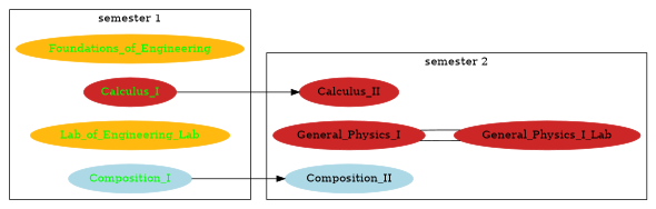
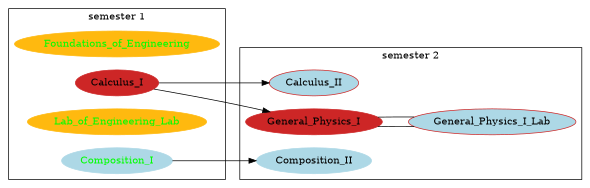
  digraph {
    rankdir=LR
    node [color=firebrick3 style=filled]
    Foundations_of_Engineering [color=darkgoldenrod1 fontcolor=green]
-   Calculus_I [fontcolor=green]
+   Calculus_I [fontcolor=black]
    n3 [color=darkgoldenrod1 fontcolor=green label=Lab_of_Engineering_Lab]
    Composition_I [color=lightblue fontcolor=green]
-   Calculus_II
+   Calculus_II [fillcolor=lightblue]
    General_Physics_I
    Composition_II [color=lightblue]
-   General_Physics_I_Lab
+   General_Physics_I_Lab [fillcolor=lightblue]
    subgraph cluster_1 {
      label="semester 1"
      Foundations_of_Engineering
      Calculus_I
      n3
      Composition_I
    }
    subgraph cluster_2 {
      label="semester 2"
      Calculus_II
      General_Physics_I
      Composition_II
      General_Physics_I_Lab
    }
    Calculus_I -> Calculus_II
+   Calculus_I -> General_Physics_I
    Composition_I -> Composition_II
    General_Physics_I -> General_Physics_I_Lab [dir=none]
    General_Physics_I_Lab -> General_Physics_I [dir=none]
  }
